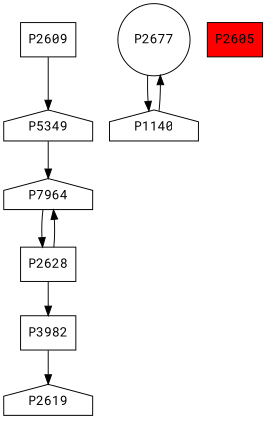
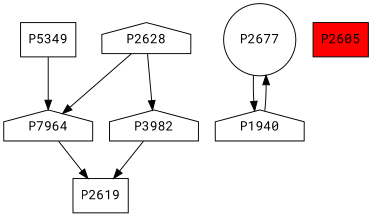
  digraph {
    fontname="Roboto Mono"
    node [fontname="Roboto Mono" shape=house]
    edge [fontname="Roboto Mono"]
    P7964
-   P5349
-   P2609 [shape=box]
-   P2619
-   P3982 [shape=box]
-   P2628 [shape=box]
+   P5349 [shape=box]
+   P2619 [shape=box]
+   P3982
+   P2628
    n7 [label=P2677 shape=circle]
-   P1140
+   P1140 [label=P1940]
    P2605 [fillcolor=red shape=box style=filled]
-   P7964 -> P2628
+   P7964 -> P2619
    P5349 -> P7964
-   P2609 -> P5349
    P3982 -> P2619
    P2628 -> P7964
    P2628 -> P3982
    n7 -> P1140
    P1140 -> n7
  }
